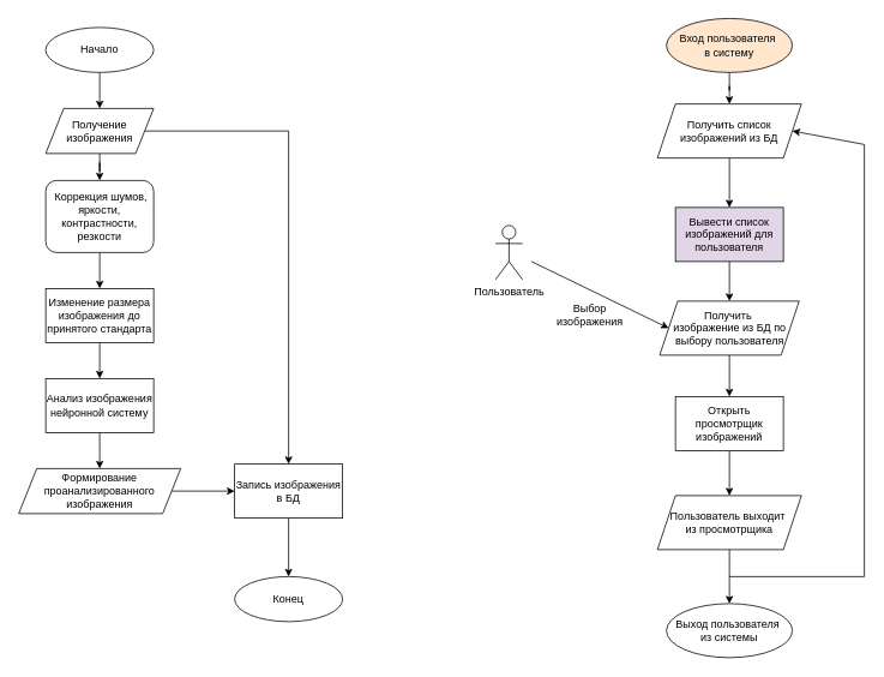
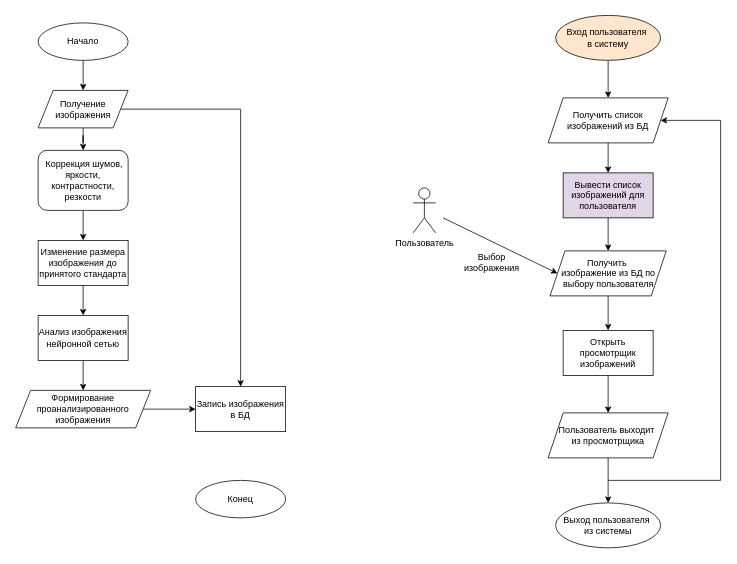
  <mxCell id="0" />
  <mxCell id="1" parent="0" />
  <mxCell id="2" value="" style="edgeStyle=orthogonalEdgeStyle;rounded=0;orthogonalLoop=1;jettySize=auto;html=1;" edge="1" parent="1" source="3" target="6"><mxGeometry relative="1" as="geometry" /></mxCell>
  <mxCell id="3" value="Начало" style="ellipse;whiteSpace=wrap;html=1;" vertex="1" parent="1"><mxGeometry x="50" y="30" width="120" height="50" as="geometry" /></mxCell>
  <mxCell id="4" value="" style="edgeStyle=orthogonalEdgeStyle;rounded=0;orthogonalLoop=1;jettySize=auto;html=1;" edge="1" parent="1" source="6" target="8"><mxGeometry relative="1" as="geometry" /></mxCell>
  <mxCell id="5" value="" style="edgeStyle=orthogonalEdgeStyle;rounded=0;orthogonalLoop=1;jettySize=auto;html=1;" edge="1" parent="1" source="6" target="16"><mxGeometry relative="1" as="geometry" /></mxCell>
  <mxCell id="6" value="Получение изображения" style="shape=parallelogram;perimeter=parallelogramPerimeter;whiteSpace=wrap;html=1;fixedSize=1;" vertex="1" parent="1"><mxGeometry x="50" y="120" width="120" height="50" as="geometry" /></mxCell>
  <mxCell id="7" value="" style="edgeStyle=orthogonalEdgeStyle;rounded=0;orthogonalLoop=1;jettySize=auto;html=1;" edge="1" parent="1" source="8" target="10"><mxGeometry relative="1" as="geometry" /></mxCell>
  <mxCell id="8" value="&amp;nbsp;Коррекция шумов, яркости, контрастности, резкости" style="whiteSpace=wrap;html=1;rounded=1;" vertex="1" parent="1"><mxGeometry x="50" y="200" width="120" height="80" as="geometry" /></mxCell>
  <mxCell id="9" value="" style="edgeStyle=orthogonalEdgeStyle;rounded=0;orthogonalLoop=1;jettySize=auto;html=1;" edge="1" parent="1" source="10" target="12"><mxGeometry relative="1" as="geometry" /></mxCell>
  <mxCell id="10" value="Изменение размера изображения до принятого стандарта" style="rounded=0;whiteSpace=wrap;html=1;" vertex="1" parent="1"><mxGeometry x="50" y="320" width="120" height="60" as="geometry" /></mxCell>
  <mxCell id="11" value="" style="edgeStyle=orthogonalEdgeStyle;rounded=0;orthogonalLoop=1;jettySize=auto;html=1;" edge="1" parent="1" source="12" target="14"><mxGeometry relative="1" as="geometry" /></mxCell>
- <mxCell id="12" value="Анализ изображения нейронной систему" style="rounded=0;whiteSpace=wrap;html=1;" vertex="1" parent="1"><mxGeometry x="50" y="420" width="120" height="60" as="geometry" /></mxCell>
+ <mxCell id="12" value="Анализ изображения нейронной сетью" style="rounded=0;whiteSpace=wrap;html=1;" vertex="1" parent="1"><mxGeometry x="50" y="420" width="120" height="60" as="geometry" /></mxCell>
  <mxCell id="13" value="" style="edgeStyle=orthogonalEdgeStyle;rounded=0;orthogonalLoop=1;jettySize=auto;html=1;" edge="1" parent="1" source="14" target="16"><mxGeometry relative="1" as="geometry" /></mxCell>
  <mxCell id="14" value="Формирование проанализированного изображения" style="shape=parallelogram;perimeter=parallelogramPerimeter;whiteSpace=wrap;html=1;fixedSize=1;" vertex="1" parent="1"><mxGeometry x="20" y="520" width="180" height="50" as="geometry" /></mxCell>
- <mxCell id="15" value="" style="edgeStyle=orthogonalEdgeStyle;rounded=0;orthogonalLoop=1;jettySize=auto;html=1;" edge="1" parent="1" source="16" target="17"><mxGeometry relative="1" as="geometry" /></mxCell>
  <mxCell id="16" value="Запись изображения в БД" style="rounded=0;whiteSpace=wrap;html=1;" vertex="1" parent="1"><mxGeometry x="260" y="515" width="120" height="60" as="geometry" /></mxCell>
  <mxCell id="17" value="Конец" style="ellipse;whiteSpace=wrap;html=1;" vertex="1" parent="1"><mxGeometry x="260" y="640" width="120" height="50" as="geometry" /></mxCell>
  <mxCell id="18" value="" style="edgeStyle=orthogonalEdgeStyle;rounded=0;orthogonalLoop=1;jettySize=auto;html=1;" edge="1" parent="1" source="19" target="23"><mxGeometry relative="1" as="geometry" /></mxCell>
  <mxCell id="19" value="Вход пользователя&amp;nbsp;&lt;div&gt;в систему&lt;/div&gt;" style="ellipse;whiteSpace=wrap;html=1;fillColor=#ffe6cc;" vertex="1" parent="1"><mxGeometry x="740" y="20" width="140" height="60" as="geometry" /></mxCell>
  <mxCell id="20" value="" style="edgeStyle=orthogonalEdgeStyle;rounded=0;orthogonalLoop=1;jettySize=auto;html=1;" edge="1" parent="1" source="21" target="25"><mxGeometry relative="1" as="geometry" /></mxCell>
  <mxCell id="21" value="Вывести список изображений для пользователя" style="rounded=0;whiteSpace=wrap;html=1;fillColor=#e1d5e7;" vertex="1" parent="1"><mxGeometry x="750" y="230" width="120" height="60" as="geometry" /></mxCell>
  <mxCell id="22" value="" style="edgeStyle=orthogonalEdgeStyle;rounded=0;orthogonalLoop=1;jettySize=auto;html=1;" edge="1" parent="1" source="23" target="21"><mxGeometry relative="1" as="geometry" /></mxCell>
- <mxCell id="23" value="Получить список изображений из БД" style="shape=parallelogram;perimeter=parallelogramPerimeter;whiteSpace=wrap;html=1;fixedSize=1;" vertex="1" parent="1"><mxGeometry x="730" y="115" width="160" height="60" as="geometry" /></mxCell>
+ <mxCell id="23" value="Получить список изображений из БД" style="shape=parallelogram;perimeter=parallelogramPerimeter;whiteSpace=wrap;html=1;fixedSize=1;" vertex="1" parent="1"><mxGeometry x="730" y="130" width="160" height="60" as="geometry" /></mxCell>
  <mxCell id="24" value="" style="edgeStyle=orthogonalEdgeStyle;rounded=0;orthogonalLoop=1;jettySize=auto;html=1;" edge="1" parent="1" source="25" target="30"><mxGeometry relative="1" as="geometry" /></mxCell>
  <mxCell id="25" value="Получить&amp;nbsp;&lt;div&gt;изображение&amp;nbsp;&lt;span style=&quot;background-color: transparent; color: light-dark(rgb(0, 0, 0), rgb(255, 255, 255));&quot;&gt;из БД по выбору пользователя&lt;/span&gt;&lt;/div&gt;" style="shape=parallelogram;perimeter=parallelogramPerimeter;whiteSpace=wrap;html=1;fixedSize=1;" vertex="1" parent="1"><mxGeometry x="732.5" y="334" width="155" height="60" as="geometry" /></mxCell>
  <mxCell id="26" value="Пользователь" style="shape=umlActor;verticalLabelPosition=bottom;verticalAlign=top;html=1;outlineConnect=0;" vertex="1" parent="1"><mxGeometry x="550" y="250" width="30" height="60" as="geometry" /></mxCell>
  <mxCell id="27" value="" style="endArrow=classic;html=1;rounded=0;entryX=0;entryY=0.5;entryDx=0;entryDy=0;" edge="1" parent="1" target="25"><mxGeometry width="50" height="50" relative="1" as="geometry"><mxPoint x="590" y="290" as="sourcePoint" /><mxPoint x="580" y="320" as="targetPoint" /></mxGeometry></mxCell>
  <mxCell id="28" value="Выбор изображения" style="text;html=1;align=center;verticalAlign=middle;whiteSpace=wrap;rounded=0;" vertex="1" parent="1"><mxGeometry x="600" y="334" width="110" height="30" as="geometry" /></mxCell>
  <mxCell id="29" value="" style="edgeStyle=orthogonalEdgeStyle;rounded=0;orthogonalLoop=1;jettySize=auto;html=1;" edge="1" parent="1" source="30" target="32"><mxGeometry relative="1" as="geometry" /></mxCell>
  <mxCell id="30" value="Открыть просмотрщик изображений" style="rounded=0;whiteSpace=wrap;html=1;" vertex="1" parent="1"><mxGeometry x="750" y="440" width="120" height="60" as="geometry" /></mxCell>
  <mxCell id="31" value="" style="edgeStyle=orthogonalEdgeStyle;rounded=0;orthogonalLoop=1;jettySize=auto;html=1;" edge="1" parent="1" source="32" target="33"><mxGeometry relative="1" as="geometry" /></mxCell>
  <mxCell id="32" value="Пользователь выходит&amp;nbsp;&lt;div&gt;из просмотрщика&lt;/div&gt;" style="shape=parallelogram;perimeter=parallelogramPerimeter;whiteSpace=wrap;html=1;fixedSize=1;" vertex="1" parent="1"><mxGeometry x="730" y="550" width="160" height="60" as="geometry" /></mxCell>
  <mxCell id="33" value="Выход пользователя&amp;nbsp;&lt;div&gt;из системы&lt;/div&gt;" style="ellipse;whiteSpace=wrap;html=1;" vertex="1" parent="1"><mxGeometry x="740" y="670" width="140" height="60" as="geometry" /></mxCell>
  <mxCell id="34" value="" style="endArrow=none;html=1;rounded=0;" edge="1" parent="1"><mxGeometry width="50" height="50" relative="1" as="geometry"><mxPoint x="810" y="640" as="sourcePoint" /><mxPoint x="960" y="640" as="targetPoint" /></mxGeometry></mxCell>
  <mxCell id="35" value="" style="endArrow=none;html=1;rounded=0;" edge="1" parent="1"><mxGeometry width="50" height="50" relative="1" as="geometry"><mxPoint x="960" y="640" as="sourcePoint" /><mxPoint x="960" y="160" as="targetPoint" /></mxGeometry></mxCell>
  <mxCell id="36" value="" style="endArrow=classic;html=1;rounded=0;entryX=1;entryY=0.5;entryDx=0;entryDy=0;" edge="1" parent="1" target="23"><mxGeometry width="50" height="50" relative="1" as="geometry"><mxPoint x="960" y="160" as="sourcePoint" /><mxPoint x="660" y="370" as="targetPoint" /></mxGeometry></mxCell>
